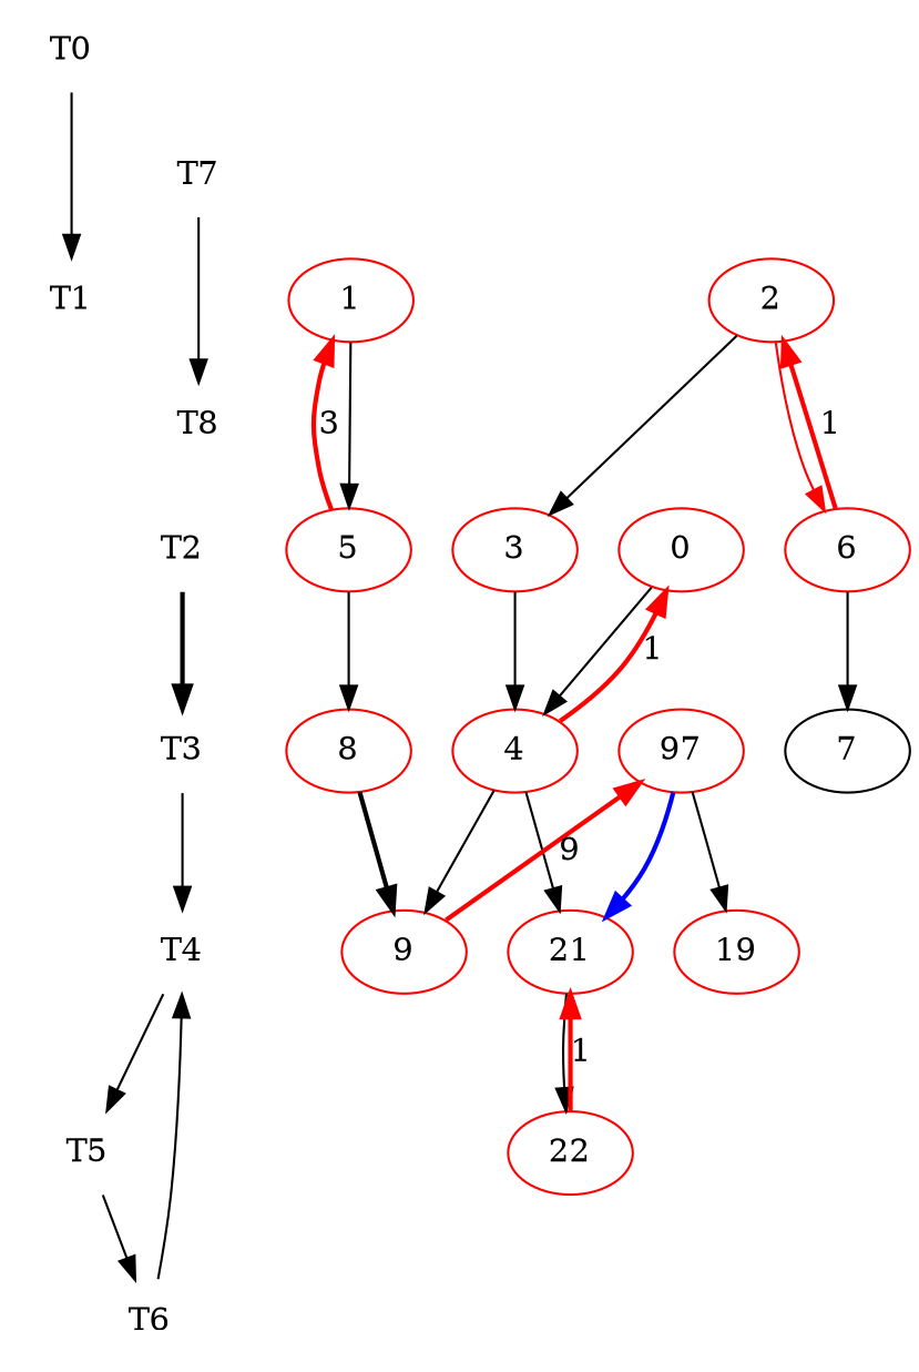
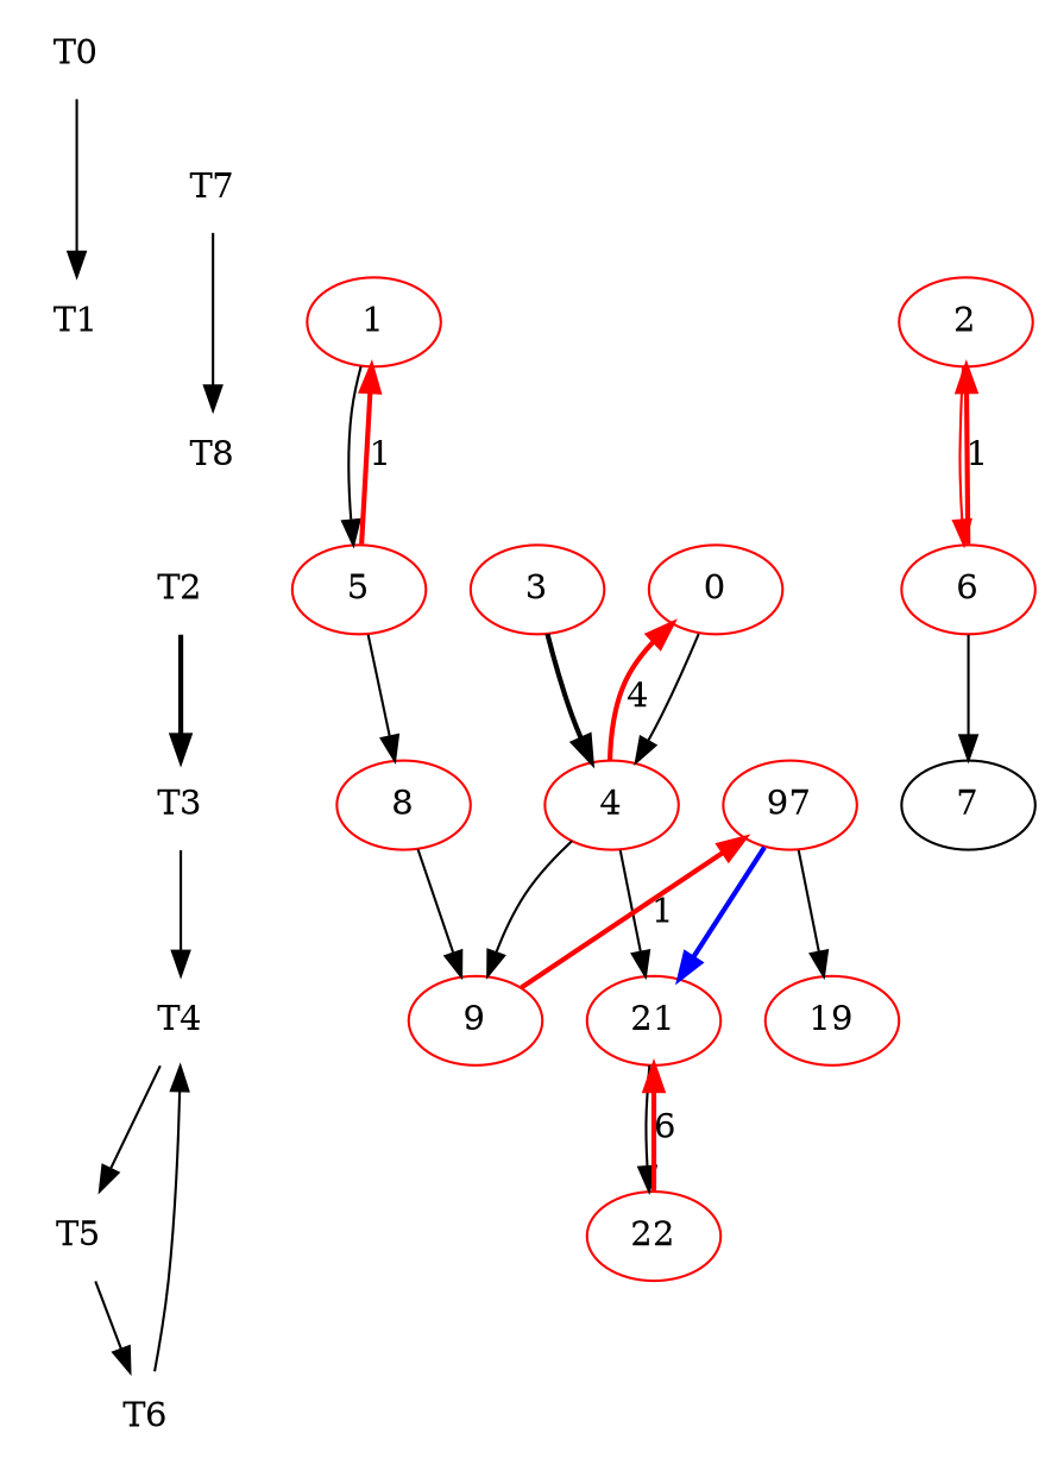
  digraph {
    node [color=red]
    T0 [shape=plaintext color=""]
    T1 [shape=plaintext color=""]
    T2 [shape=plaintext color=""]
    T3 [shape=plaintext color=""]
    T4 [shape=plaintext color=""]
    T5 [shape=plaintext]
    T6 [shape=plaintext color=""]
    T7 [shape=plaintext color=""]
    T8 [shape=plaintext color=""]
    1
    2
    0
    3
    5
    6
    4
    7 [color=black]
    8
    n19 [label=97]
    9
    19
    21
    22
    subgraph sub_1 {
      T0
      T1
      T2
      T3
      T4
      T5
      T6
      T7
      T8
    }
    subgraph sub_2 {
      rank=source
      T0
    }
    subgraph sub_3 {
      rank=same
    }
    subgraph sub_4 {
      rank=same
      T1
      1
      2
    }
    subgraph sub_5 {
      rank=same
      T2
      0
      3
      5
      6
    }
    subgraph sub_6 {
      rank=same
      T3
      4
      7
      8
      n19
    }
    subgraph sub_7 {
      rank=same
      T4
      9
      19
      21
    }
    subgraph sub_8 {
      rank=same
      T5
      22
    }
    subgraph sub_9 {
      rank=same
    }
    subgraph sub_10 {
      rank=same
    }
    subgraph sub_11 {
      rank=same
    }
    T0 -> T1
    T2 -> T3 [style=bold]
    T3 -> T4
    T4 -> T5
    T5 -> T6
    T6 -> T4
    T7 -> T8
    1 -> 5
-   2 -> 3
    2 -> 6 [color=red]
    0 -> 4
-   3 -> 4
-   5 -> 1 [color=red label=3 style=bold]
+   3 -> 4 [style=bold]
+   5 -> 1 [color=red label=1 style=bold]
    5 -> 8
    6 -> 2 [color=red label=1 style=bold]
    6 -> 7
-   4 -> 0 [color=red label=1 style=bold]
+   4 -> 0 [color=red label=4 style=bold]
    4 -> 9
    4 -> 21
-   8 -> 9 [style=bold]
+   8 -> 9
    n19 -> 19
    n19 -> 21 [color=blue style=bold]
-   9 -> n19 [color=red label=9 style=bold]
+   9 -> n19 [color=red label=1 style=bold]
    21 -> 22
-   22 -> 21 [color=red label=1 style=bold]
+   22 -> 21 [color=red label=6 style=bold]
  }
